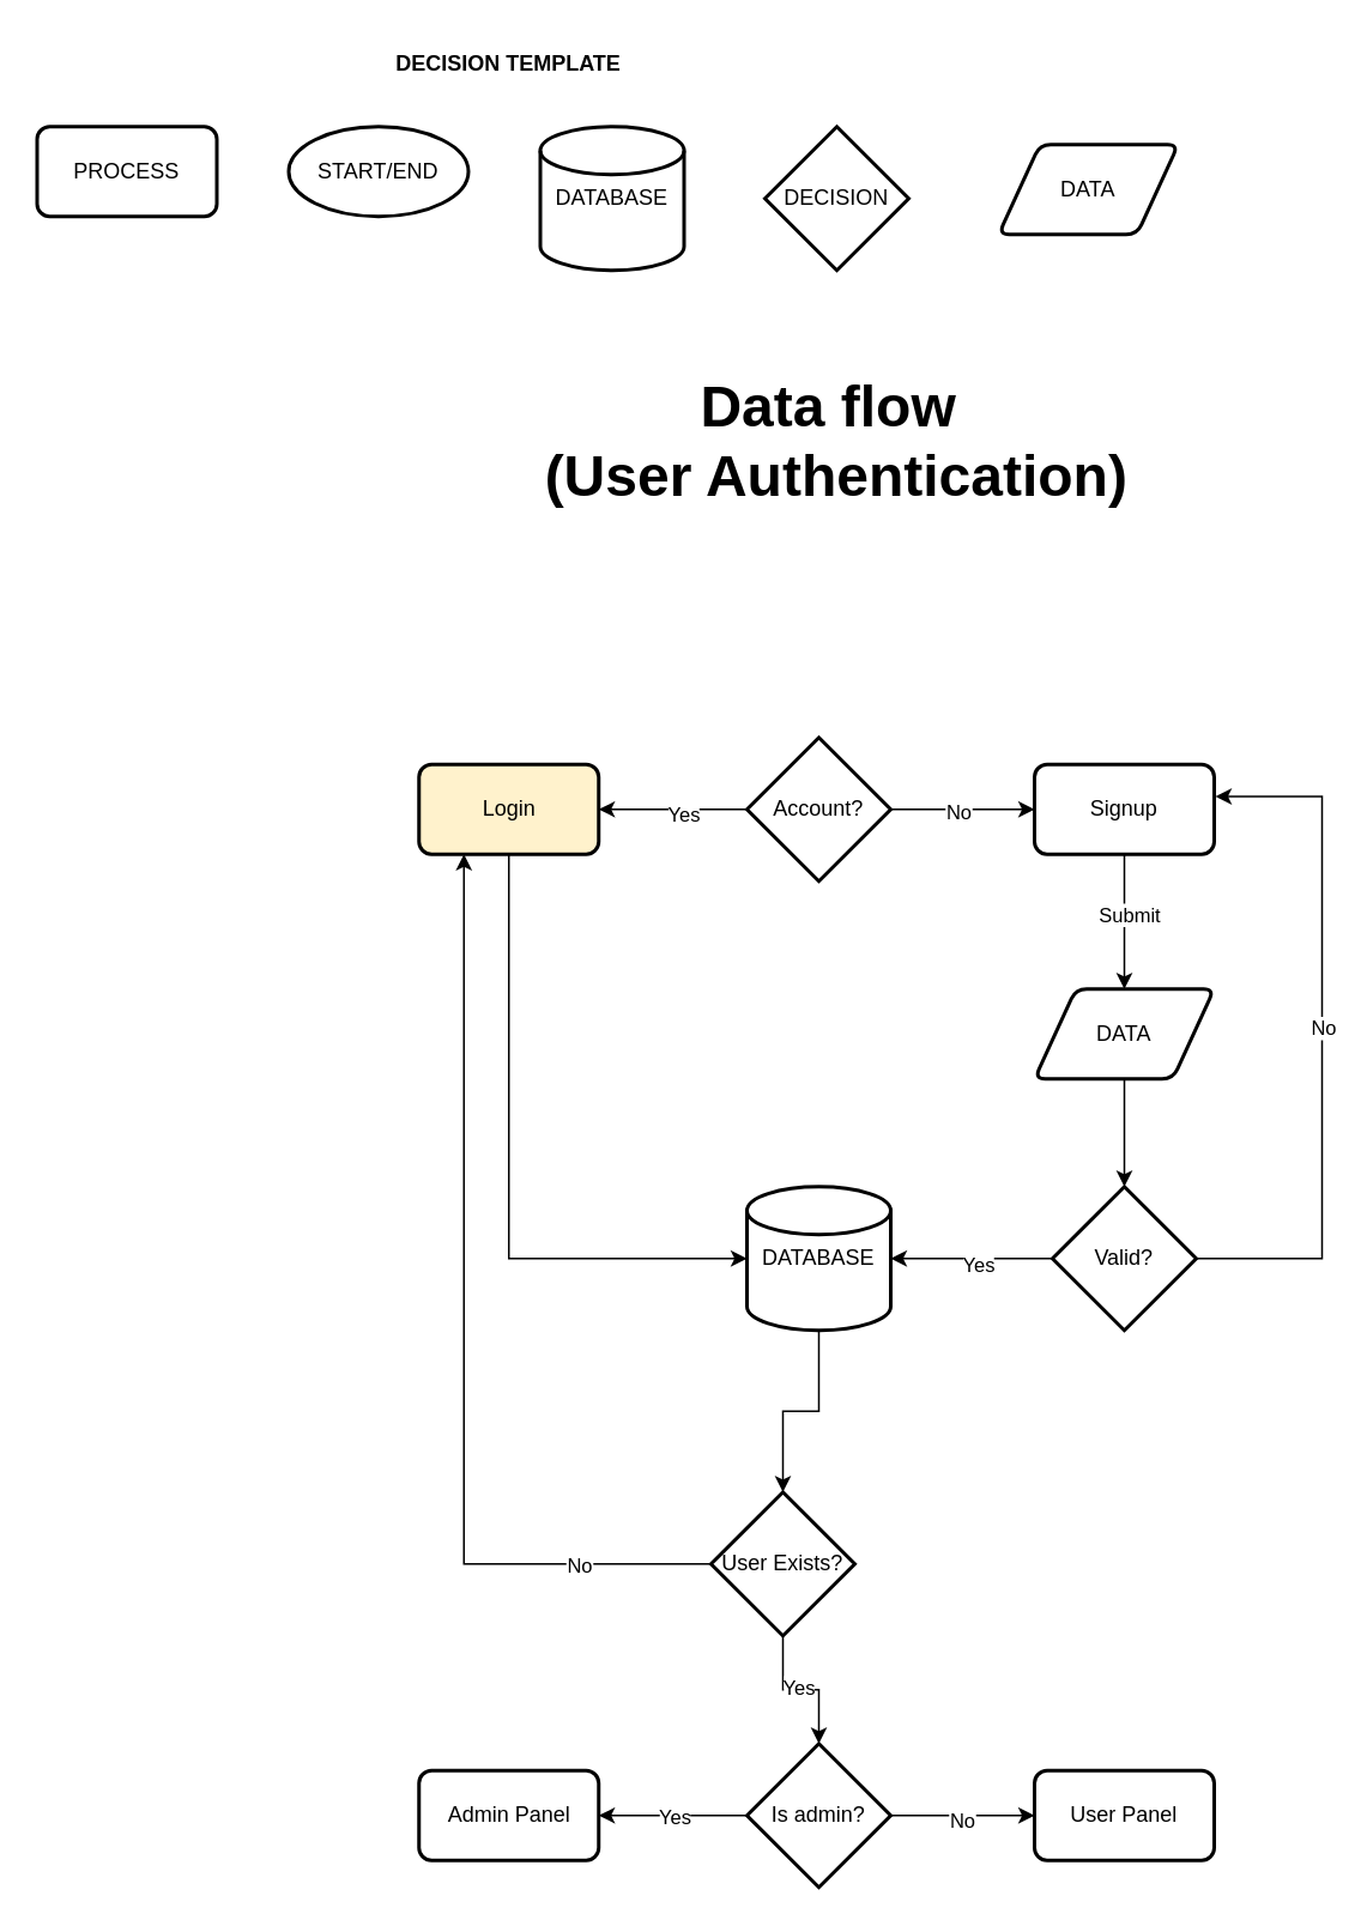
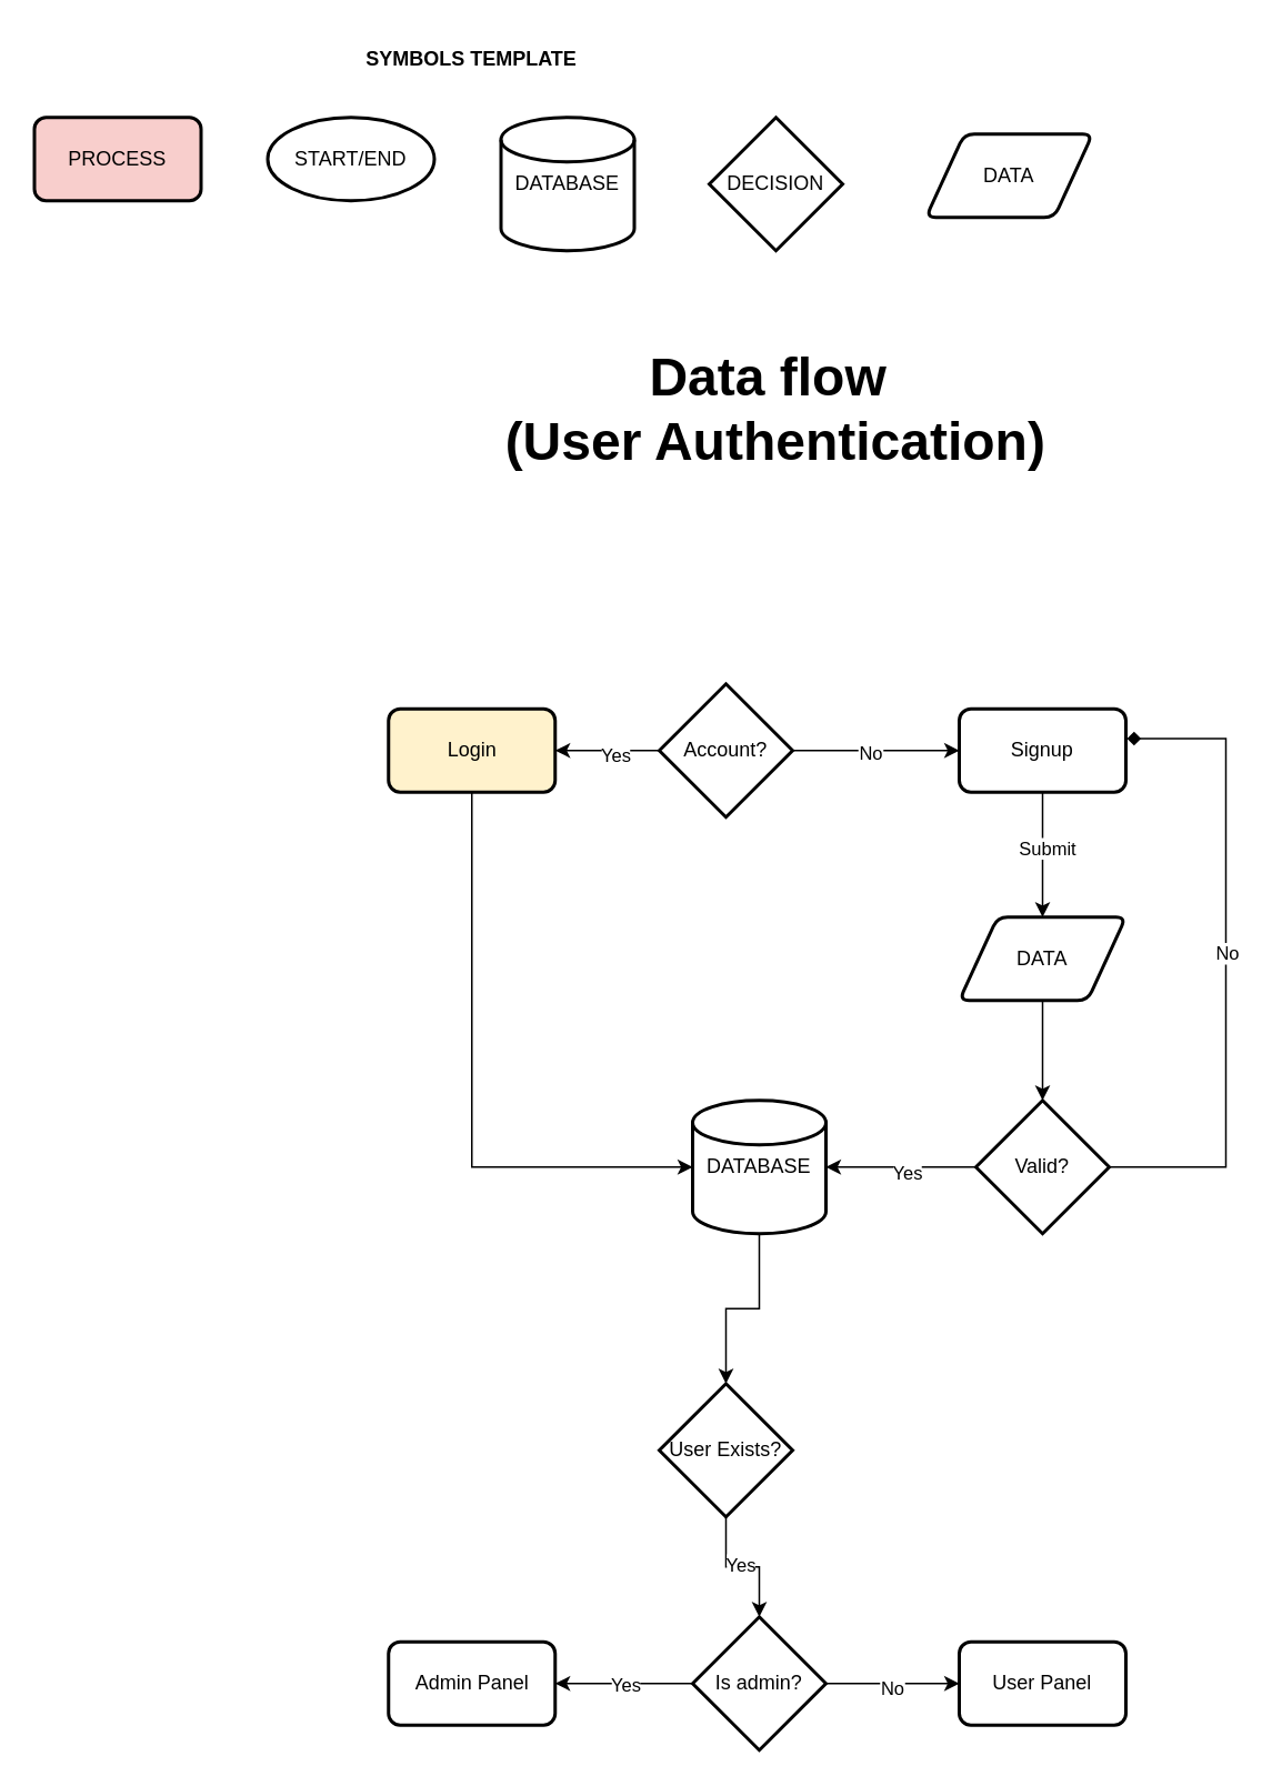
  <mxCell id="0" />
  <mxCell id="1" parent="0" />
- <mxCell id="2" value="PROCESS" style="rounded=1;whiteSpace=wrap;html=1;absoluteArcSize=1;arcSize=14;strokeWidth=2;" vertex="1" parent="1"><mxGeometry x="20" y="70" width="100" height="50" as="geometry" /></mxCell>
+ <mxCell id="2" value="PROCESS" style="rounded=1;whiteSpace=wrap;html=1;absoluteArcSize=1;arcSize=14;strokeWidth=2;fillColor=#f8cecc;" vertex="1" parent="1"><mxGeometry x="20" y="70" width="100" height="50" as="geometry" /></mxCell>
  <mxCell id="3" value="START/END" style="strokeWidth=2;html=1;shape=mxgraph.flowchart.start_1;whiteSpace=wrap;" vertex="1" parent="1"><mxGeometry x="160" y="70" width="100" height="50" as="geometry" /></mxCell>
  <mxCell id="4" value="DATABASE" style="strokeWidth=2;html=1;shape=mxgraph.flowchart.database;whiteSpace=wrap;" vertex="1" parent="1"><mxGeometry x="300" y="70" width="80" height="80" as="geometry" /></mxCell>
  <mxCell id="5" value="DECISION" style="strokeWidth=2;html=1;shape=mxgraph.flowchart.decision;whiteSpace=wrap;" vertex="1" parent="1"><mxGeometry x="425" y="70" width="80" height="80" as="geometry" /></mxCell>
- <mxCell id="6" value="&lt;b&gt;DECISION TEMPLATE&lt;/b&gt;" style="text;html=1;align=center;verticalAlign=middle;whiteSpace=wrap;rounded=0;" vertex="1" parent="1"><mxGeometry x="195" y="20" width="175" height="30" as="geometry" /></mxCell>
+ <mxCell id="6" value="&lt;b&gt;SYMBOLS TEMPLATE&lt;/b&gt;" style="text;html=1;align=center;verticalAlign=middle;whiteSpace=wrap;rounded=0;" vertex="1" parent="1"><mxGeometry x="195" y="20" width="175" height="30" as="geometry" /></mxCell>
  <mxCell id="7" style="edgeStyle=orthogonalEdgeStyle;rounded=0;orthogonalLoop=1;jettySize=auto;html=1;entryX=1;entryY=0.5;entryDx=0;entryDy=0;" edge="1" parent="1" source="11" target="12"><mxGeometry relative="1" as="geometry" /></mxCell>
  <mxCell id="8" value="Yes" style="edgeLabel;html=1;align=center;verticalAlign=middle;resizable=0;points=[];" vertex="1" connectable="0" parent="7"><mxGeometry x="-0.131" y="2" relative="1" as="geometry"><mxPoint as="offset" /></mxGeometry></mxCell>
  <mxCell id="9" style="edgeStyle=orthogonalEdgeStyle;rounded=0;orthogonalLoop=1;jettySize=auto;html=1;entryX=0;entryY=0.5;entryDx=0;entryDy=0;" edge="1" parent="1" source="11" target="15"><mxGeometry relative="1" as="geometry" /></mxCell>
  <mxCell id="10" value="No" style="edgeLabel;html=1;align=center;verticalAlign=middle;resizable=0;points=[];" vertex="1" connectable="0" parent="9"><mxGeometry x="-0.086" y="-1" relative="1" as="geometry"><mxPoint as="offset" /></mxGeometry></mxCell>
- <mxCell id="11" value="Account?" style="strokeWidth=2;html=1;shape=mxgraph.flowchart.decision;whiteSpace=wrap;" vertex="1" parent="1"><mxGeometry x="415" y="410" width="80" height="80" as="geometry" /></mxCell>
+ <mxCell id="11" value="Account?" style="strokeWidth=2;html=1;shape=mxgraph.flowchart.decision;whiteSpace=wrap;" vertex="1" parent="1"><mxGeometry x="395" y="410" width="80" height="80" as="geometry" /></mxCell>
  <mxCell id="12" value="Login" style="rounded=1;whiteSpace=wrap;html=1;absoluteArcSize=1;arcSize=14;strokeWidth=2;fillColor=#fff2cc;" vertex="1" parent="1"><mxGeometry x="232.5" y="425" width="100" height="50" as="geometry" /></mxCell>
  <mxCell id="13" style="edgeStyle=orthogonalEdgeStyle;rounded=0;orthogonalLoop=1;jettySize=auto;html=1;entryX=0.5;entryY=0;entryDx=0;entryDy=0;" edge="1" parent="1" source="15" target="17"><mxGeometry relative="1" as="geometry" /></mxCell>
  <mxCell id="14" value="Submit" style="edgeLabel;html=1;align=center;verticalAlign=middle;resizable=0;points=[];" vertex="1" connectable="0" parent="13"><mxGeometry x="-0.112" y="2" relative="1" as="geometry"><mxPoint as="offset" /></mxGeometry></mxCell>
  <mxCell id="15" value="Signup" style="rounded=1;whiteSpace=wrap;html=1;absoluteArcSize=1;arcSize=14;strokeWidth=2;" vertex="1" parent="1"><mxGeometry x="575" y="425" width="100" height="50" as="geometry" /></mxCell>
  <mxCell id="16" value="DATA" style="shape=parallelogram;html=1;strokeWidth=2;perimeter=parallelogramPerimeter;whiteSpace=wrap;rounded=1;arcSize=12;size=0.23;" vertex="1" parent="1"><mxGeometry x="555" y="80" width="100" height="50" as="geometry" /></mxCell>
  <mxCell id="17" value="DATA" style="shape=parallelogram;html=1;strokeWidth=2;perimeter=parallelogramPerimeter;whiteSpace=wrap;rounded=1;arcSize=12;size=0.23;" vertex="1" parent="1"><mxGeometry x="575" y="550" width="100" height="50" as="geometry" /></mxCell>
  <mxCell id="18" value="DATABASE" style="strokeWidth=2;html=1;shape=mxgraph.flowchart.database;whiteSpace=wrap;" vertex="1" parent="1"><mxGeometry x="415" y="660" width="80" height="80" as="geometry" /></mxCell>
  <mxCell id="19" value="Valid?" style="strokeWidth=2;html=1;shape=mxgraph.flowchart.decision;whiteSpace=wrap;" vertex="1" parent="1"><mxGeometry x="585" y="660" width="80" height="80" as="geometry" /></mxCell>
  <mxCell id="20" style="edgeStyle=orthogonalEdgeStyle;rounded=0;orthogonalLoop=1;jettySize=auto;html=1;entryX=0.5;entryY=0;entryDx=0;entryDy=0;entryPerimeter=0;" edge="1" parent="1" source="17" target="19"><mxGeometry relative="1" as="geometry" /></mxCell>
  <mxCell id="21" style="edgeStyle=orthogonalEdgeStyle;rounded=0;orthogonalLoop=1;jettySize=auto;html=1;entryX=1;entryY=0.5;entryDx=0;entryDy=0;entryPerimeter=0;" edge="1" parent="1" source="19" target="18"><mxGeometry relative="1" as="geometry" /></mxCell>
  <mxCell id="22" value="Yes" style="edgeLabel;html=1;align=center;verticalAlign=middle;resizable=0;points=[];" vertex="1" connectable="0" parent="21"><mxGeometry x="-0.058" y="3" relative="1" as="geometry"><mxPoint as="offset" /></mxGeometry></mxCell>
- <mxCell id="23" style="edgeStyle=orthogonalEdgeStyle;rounded=0;orthogonalLoop=1;jettySize=auto;html=1;entryX=1.007;entryY=0.356;entryDx=0;entryDy=0;entryPerimeter=0;" edge="1" parent="1" source="19" target="15"><mxGeometry relative="1" as="geometry"><Array as="points"><mxPoint x="735" y="700" /><mxPoint x="735" y="443" /></Array></mxGeometry></mxCell>
+ <mxCell id="23" style="edgeStyle=orthogonalEdgeStyle;rounded=0;orthogonalLoop=1;jettySize=auto;html=1;entryX=1.007;entryY=0.356;entryDx=0;entryDy=0;entryPerimeter=0;endArrow=diamond;" edge="1" parent="1" source="19" target="15"><mxGeometry relative="1" as="geometry"><Array as="points"><mxPoint x="735" y="700" /><mxPoint x="735" y="443" /></Array></mxGeometry></mxCell>
  <mxCell id="24" value="No" style="edgeLabel;html=1;align=center;verticalAlign=middle;resizable=0;points=[];" vertex="1" connectable="0" parent="23"><mxGeometry x="0.029" relative="1" as="geometry"><mxPoint as="offset" /></mxGeometry></mxCell>
  <mxCell id="25" style="edgeStyle=orthogonalEdgeStyle;rounded=0;orthogonalLoop=1;jettySize=auto;html=1;entryX=0;entryY=0.5;entryDx=0;entryDy=0;entryPerimeter=0;" edge="1" parent="1" source="12" target="18"><mxGeometry relative="1" as="geometry"><Array as="points"><mxPoint x="283" y="700" /></Array></mxGeometry></mxCell>
- <mxCell id="26" style="edgeStyle=orthogonalEdgeStyle;rounded=0;orthogonalLoop=1;jettySize=auto;html=1;entryX=0.25;entryY=1;entryDx=0;entryDy=0;" edge="1" parent="1" source="28" target="12"><mxGeometry relative="1" as="geometry" /></mxCell>
- <mxCell id="27" value="No" style="edgeLabel;html=1;align=center;verticalAlign=middle;resizable=0;points=[];" vertex="1" connectable="0" parent="26"><mxGeometry x="-0.723" relative="1" as="geometry"><mxPoint as="offset" /></mxGeometry></mxCell>
  <mxCell id="28" value="User Exists?" style="strokeWidth=2;html=1;shape=mxgraph.flowchart.decision;whiteSpace=wrap;" vertex="1" parent="1"><mxGeometry x="395" y="830" width="80" height="80" as="geometry" /></mxCell>
  <mxCell id="29" style="edgeStyle=orthogonalEdgeStyle;rounded=0;orthogonalLoop=1;jettySize=auto;html=1;entryX=0.5;entryY=0;entryDx=0;entryDy=0;entryPerimeter=0;" edge="1" parent="1" source="18" target="28"><mxGeometry relative="1" as="geometry" /></mxCell>
  <mxCell id="30" style="edgeStyle=orthogonalEdgeStyle;rounded=0;orthogonalLoop=1;jettySize=auto;html=1;entryX=1;entryY=0.5;entryDx=0;entryDy=0;" edge="1" parent="1" source="34" target="37"><mxGeometry relative="1" as="geometry" /></mxCell>
  <mxCell id="31" value="Yes" style="edgeLabel;html=1;align=center;verticalAlign=middle;resizable=0;points=[];" vertex="1" connectable="0" parent="30"><mxGeometry x="-0.014" relative="1" as="geometry"><mxPoint as="offset" /></mxGeometry></mxCell>
  <mxCell id="32" style="edgeStyle=orthogonalEdgeStyle;rounded=0;orthogonalLoop=1;jettySize=auto;html=1;entryX=0;entryY=0.5;entryDx=0;entryDy=0;" edge="1" parent="1" source="34" target="38"><mxGeometry relative="1" as="geometry" /></mxCell>
  <mxCell id="33" value="No" style="edgeLabel;html=1;align=center;verticalAlign=middle;resizable=0;points=[];" vertex="1" connectable="0" parent="32"><mxGeometry x="-0.035" y="-2" relative="1" as="geometry"><mxPoint as="offset" /></mxGeometry></mxCell>
  <mxCell id="34" value="Is admin?" style="strokeWidth=2;html=1;shape=mxgraph.flowchart.decision;whiteSpace=wrap;" vertex="1" parent="1"><mxGeometry x="415" y="970" width="80" height="80" as="geometry" /></mxCell>
  <mxCell id="35" style="edgeStyle=orthogonalEdgeStyle;rounded=0;orthogonalLoop=1;jettySize=auto;html=1;entryX=0.5;entryY=0;entryDx=0;entryDy=0;entryPerimeter=0;" edge="1" parent="1" source="28" target="34"><mxGeometry relative="1" as="geometry" /></mxCell>
  <mxCell id="36" value="Yes" style="edgeLabel;html=1;align=center;verticalAlign=middle;resizable=0;points=[];" vertex="1" connectable="0" parent="35"><mxGeometry x="-0.045" y="2" relative="1" as="geometry"><mxPoint as="offset" /></mxGeometry></mxCell>
  <mxCell id="37" value="Admin Panel" style="rounded=1;whiteSpace=wrap;html=1;absoluteArcSize=1;arcSize=14;strokeWidth=2;" vertex="1" parent="1"><mxGeometry x="232.5" y="985" width="100" height="50" as="geometry" /></mxCell>
  <mxCell id="38" value="User Panel" style="rounded=1;whiteSpace=wrap;html=1;absoluteArcSize=1;arcSize=14;strokeWidth=2;" vertex="1" parent="1"><mxGeometry x="575" y="985" width="100" height="50" as="geometry" /></mxCell>
  <mxCell id="39" value="&lt;font style=&quot;font-size: 32px;&quot;&gt;&lt;b&gt;Data flow&amp;nbsp;&lt;/b&gt;&lt;/font&gt;&lt;div&gt;&lt;font style=&quot;font-size: 32px;&quot;&gt;&lt;b&gt;(User Authentication)&lt;/b&gt;&lt;/font&gt;&lt;/div&gt;" style="text;html=1;align=center;verticalAlign=middle;whiteSpace=wrap;rounded=0;" vertex="1" parent="1"><mxGeometry x="275" y="220" width="380" height="50" as="geometry" /></mxCell>
